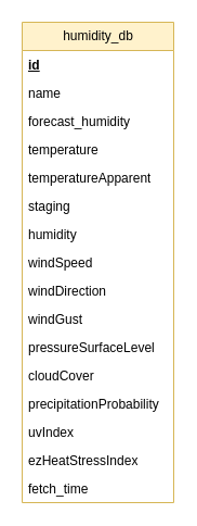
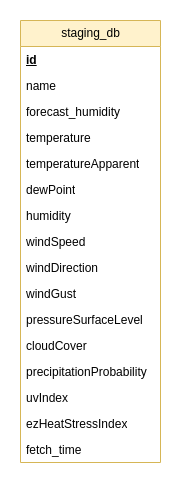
  <mxCell id="0" />
  <mxCell id="1" parent="0" />
- <mxCell id="2" value="humidity_db" style="swimlane;fontStyle=0;childLayout=stackLayout;horizontal=1;startSize=26;fillColor=#fff2cc;horizontalStack=0;resizeParent=1;resizeParentMax=0;resizeLast=0;collapsible=1;marginBottom=0;html=1;strokeColor=#d6b656;glass=0;" vertex="1" parent="1"><mxGeometry x="20" y="20" width="140" height="442" as="geometry"><mxRectangle x="300" y="70" width="80" height="30" as="alternateBounds" /></mxGeometry></mxCell>
+ <mxCell id="2" value="staging_db" style="swimlane;fontStyle=0;childLayout=stackLayout;horizontal=1;startSize=26;fillColor=#fff2cc;horizontalStack=0;resizeParent=1;resizeParentMax=0;resizeLast=0;collapsible=1;marginBottom=0;html=1;strokeColor=#d6b656;glass=0;" vertex="1" parent="1"><mxGeometry x="20" y="20" width="140" height="442" as="geometry"><mxRectangle x="300" y="70" width="80" height="30" as="alternateBounds" /></mxGeometry></mxCell>
  <mxCell id="3" value="&lt;b&gt;&lt;u&gt;id&lt;/u&gt;&lt;/b&gt;" style="text;strokeColor=none;fillColor=none;align=left;verticalAlign=top;spacingLeft=4;spacingRight=4;overflow=hidden;rotatable=0;points=[[0,0.5],[1,0.5]];portConstraint=eastwest;whiteSpace=wrap;html=1;" vertex="1" parent="2"><mxGeometry y="26" width="140" height="26" as="geometry" /></mxCell>
  <mxCell id="4" value="name&lt;span style=&quot;white-space: pre;&quot;&gt;&#09;&lt;/span&gt;" style="text;strokeColor=none;fillColor=none;align=left;verticalAlign=top;spacingLeft=4;spacingRight=4;overflow=hidden;rotatable=0;points=[[0,0.5],[1,0.5]];portConstraint=eastwest;whiteSpace=wrap;html=1;" vertex="1" parent="2"><mxGeometry y="52" width="140" height="26" as="geometry" /></mxCell>
  <mxCell id="5" value="forecast_humidity&lt;span style=&quot;white-space: pre;&quot;&gt;&#09;&lt;/span&gt;" style="text;strokeColor=none;fillColor=none;align=left;verticalAlign=top;spacingLeft=4;spacingRight=4;overflow=hidden;rotatable=0;points=[[0,0.5],[1,0.5]];portConstraint=eastwest;whiteSpace=wrap;html=1;" vertex="1" parent="2"><mxGeometry y="78" width="140" height="26" as="geometry" /></mxCell>
  <mxCell id="6" value="temperature" style="text;strokeColor=none;fillColor=none;align=left;verticalAlign=top;spacingLeft=4;spacingRight=4;overflow=hidden;rotatable=0;points=[[0,0.5],[1,0.5]];portConstraint=eastwest;whiteSpace=wrap;html=1;" vertex="1" parent="2"><mxGeometry y="104" width="140" height="26" as="geometry" /></mxCell>
  <mxCell id="7" value="temperatureApparent" style="text;strokeColor=none;fillColor=none;align=left;verticalAlign=top;spacingLeft=4;spacingRight=4;overflow=hidden;rotatable=0;points=[[0,0.5],[1,0.5]];portConstraint=eastwest;whiteSpace=wrap;html=1;" vertex="1" parent="2"><mxGeometry y="130" width="140" height="26" as="geometry" /></mxCell>
- <mxCell id="8" value="staging" style="text;strokeColor=none;fillColor=none;align=left;verticalAlign=top;spacingLeft=4;spacingRight=4;overflow=hidden;rotatable=0;points=[[0,0.5],[1,0.5]];portConstraint=eastwest;whiteSpace=wrap;html=1;" vertex="1" parent="2"><mxGeometry y="156" width="140" height="26" as="geometry" /></mxCell>
+ <mxCell id="8" value="dewPoint" style="text;strokeColor=none;fillColor=none;align=left;verticalAlign=top;spacingLeft=4;spacingRight=4;overflow=hidden;rotatable=0;points=[[0,0.5],[1,0.5]];portConstraint=eastwest;whiteSpace=wrap;html=1;" vertex="1" parent="2"><mxGeometry y="156" width="140" height="26" as="geometry" /></mxCell>
  <mxCell id="9" value="humidity" style="text;strokeColor=none;fillColor=none;align=left;verticalAlign=top;spacingLeft=4;spacingRight=4;overflow=hidden;rotatable=0;points=[[0,0.5],[1,0.5]];portConstraint=eastwest;whiteSpace=wrap;html=1;" vertex="1" parent="2"><mxGeometry y="182" width="140" height="26" as="geometry" /></mxCell>
  <mxCell id="10" value="windSpeed" style="text;strokeColor=none;fillColor=none;align=left;verticalAlign=top;spacingLeft=4;spacingRight=4;overflow=hidden;rotatable=0;points=[[0,0.5],[1,0.5]];portConstraint=eastwest;whiteSpace=wrap;html=1;" vertex="1" parent="2"><mxGeometry y="208" width="140" height="26" as="geometry" /></mxCell>
  <mxCell id="11" value="windDirection" style="text;strokeColor=none;fillColor=none;align=left;verticalAlign=top;spacingLeft=4;spacingRight=4;overflow=hidden;rotatable=0;points=[[0,0.5],[1,0.5]];portConstraint=eastwest;whiteSpace=wrap;html=1;" vertex="1" parent="2"><mxGeometry y="234" width="140" height="26" as="geometry" /></mxCell>
  <mxCell id="12" value="windGust" style="text;strokeColor=none;fillColor=none;align=left;verticalAlign=top;spacingLeft=4;spacingRight=4;overflow=hidden;rotatable=0;points=[[0,0.5],[1,0.5]];portConstraint=eastwest;whiteSpace=wrap;html=1;" vertex="1" parent="2"><mxGeometry y="260" width="140" height="26" as="geometry" /></mxCell>
  <mxCell id="13" value="pressureSurfaceLevel" style="text;strokeColor=none;fillColor=none;align=left;verticalAlign=top;spacingLeft=4;spacingRight=4;overflow=hidden;rotatable=0;points=[[0,0.5],[1,0.5]];portConstraint=eastwest;whiteSpace=wrap;html=1;" vertex="1" parent="2"><mxGeometry y="286" width="140" height="26" as="geometry" /></mxCell>
  <mxCell id="14" value="cloudCover" style="text;strokeColor=none;fillColor=none;align=left;verticalAlign=top;spacingLeft=4;spacingRight=4;overflow=hidden;rotatable=0;points=[[0,0.5],[1,0.5]];portConstraint=eastwest;whiteSpace=wrap;html=1;" vertex="1" parent="2"><mxGeometry y="312" width="140" height="26" as="geometry" /></mxCell>
  <mxCell id="15" value="precipitationProbability" style="text;strokeColor=none;fillColor=none;align=left;verticalAlign=top;spacingLeft=4;spacingRight=4;overflow=hidden;rotatable=0;points=[[0,0.5],[1,0.5]];portConstraint=eastwest;whiteSpace=wrap;html=1;" vertex="1" parent="2"><mxGeometry y="338" width="140" height="26" as="geometry" /></mxCell>
  <mxCell id="16" value="uvIndex" style="text;strokeColor=none;fillColor=none;align=left;verticalAlign=top;spacingLeft=4;spacingRight=4;overflow=hidden;rotatable=0;points=[[0,0.5],[1,0.5]];portConstraint=eastwest;whiteSpace=wrap;html=1;" vertex="1" parent="2"><mxGeometry y="364" width="140" height="26" as="geometry" /></mxCell>
  <mxCell id="17" value="ezHeatStressIndex" style="text;strokeColor=none;fillColor=none;align=left;verticalAlign=top;spacingLeft=4;spacingRight=4;overflow=hidden;rotatable=0;points=[[0,0.5],[1,0.5]];portConstraint=eastwest;whiteSpace=wrap;html=1;" vertex="1" parent="2"><mxGeometry y="390" width="140" height="26" as="geometry" /></mxCell>
  <mxCell id="18" value="fetch_time" style="text;strokeColor=none;fillColor=none;align=left;verticalAlign=top;spacingLeft=4;spacingRight=4;overflow=hidden;rotatable=0;points=[[0,0.5],[1,0.5]];portConstraint=eastwest;whiteSpace=wrap;html=1;" vertex="1" parent="2"><mxGeometry y="416" width="140" height="26" as="geometry" /></mxCell>
